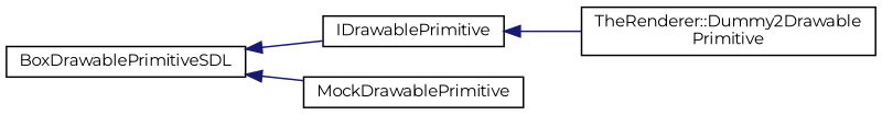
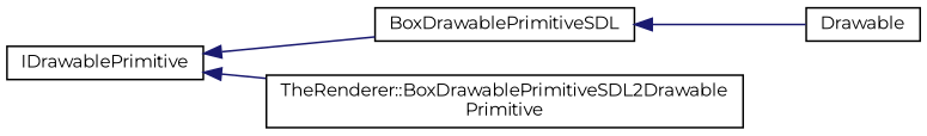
  digraph {
    fontname=Montserrat
    rankdir=LR
    node [color=black fillcolor=white fontname=Montserrat fontsize=10 shape=record style=filled]
    edge [color=midnightblue dir=back fontname=Montserrat fontsize=10 labelfontname=Helvetica labelfontsize=10 style=solid]
    n1 [height=0.2 label=IDrawablePrimitive width=0.4]
    n2 [height=0.2 label=BoxDrawablePrimitiveSDL width=0.4]
-   n3 [height=0.2 label="TheRenderer::Dummy2Drawable\lPrimitive" width=0.4]
-   n4 [height=0.2 label=MockDrawablePrimitive width=0.4]
-   n2 -> n1
+   n3 [height=0.2 label="TheRenderer::BoxDrawablePrimitiveSDL2Drawable\lPrimitive" width=0.4]
+   n4 [height=0.2 label=Drawable width=0.4]
+   n1 -> n2
    n1 -> n3
    n2 -> n4
  }
